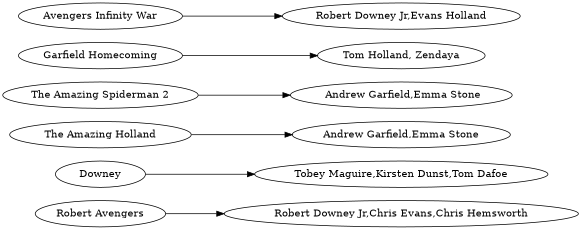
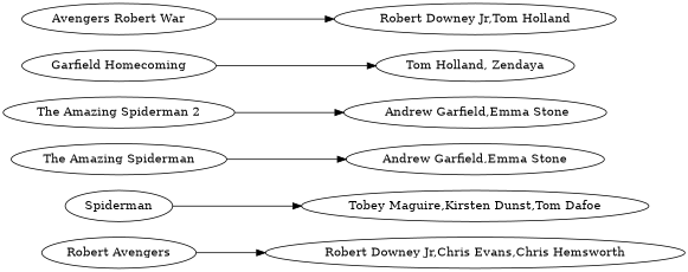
  digraph {
    rankdir=LR
    n1 [label="Robert Avengers"]
    " Robert Downey Jr,Chris Evans,Chris Hemsworth "
    n3 [label="Tobey Maguire,Kirsten Dunst,Tom Dafoe"]
-   Spiderman [label=Downey]
-   "The Amazing Spiderman" [label="The Amazing Holland"]
+   Spiderman
+   "The Amazing Spiderman"
    "Andrew Garfield,Emma Stone"
    "The Amazing Spiderman 2"
    " Andrew Garfield,Emma Stone"
    n9 [label="Garfield Homecoming"]
    "Tom Holland, Zendaya"
-   "Avengers Infinity War"
-   "Robert Downey Jr,Tom Holland" [label="Robert Downey Jr,Evans Holland"]
+   "Avengers Infinity War" [label="Avengers Robert War"]
+   "Robert Downey Jr,Tom Holland"
    n1 -> " Robert Downey Jr,Chris Evans,Chris Hemsworth "
    Spiderman -> n3
    "The Amazing Spiderman" -> "Andrew Garfield,Emma Stone"
    "The Amazing Spiderman 2" -> " Andrew Garfield,Emma Stone"
    n9 -> "Tom Holland, Zendaya"
    "Avengers Infinity War" -> "Robert Downey Jr,Tom Holland"
  }
